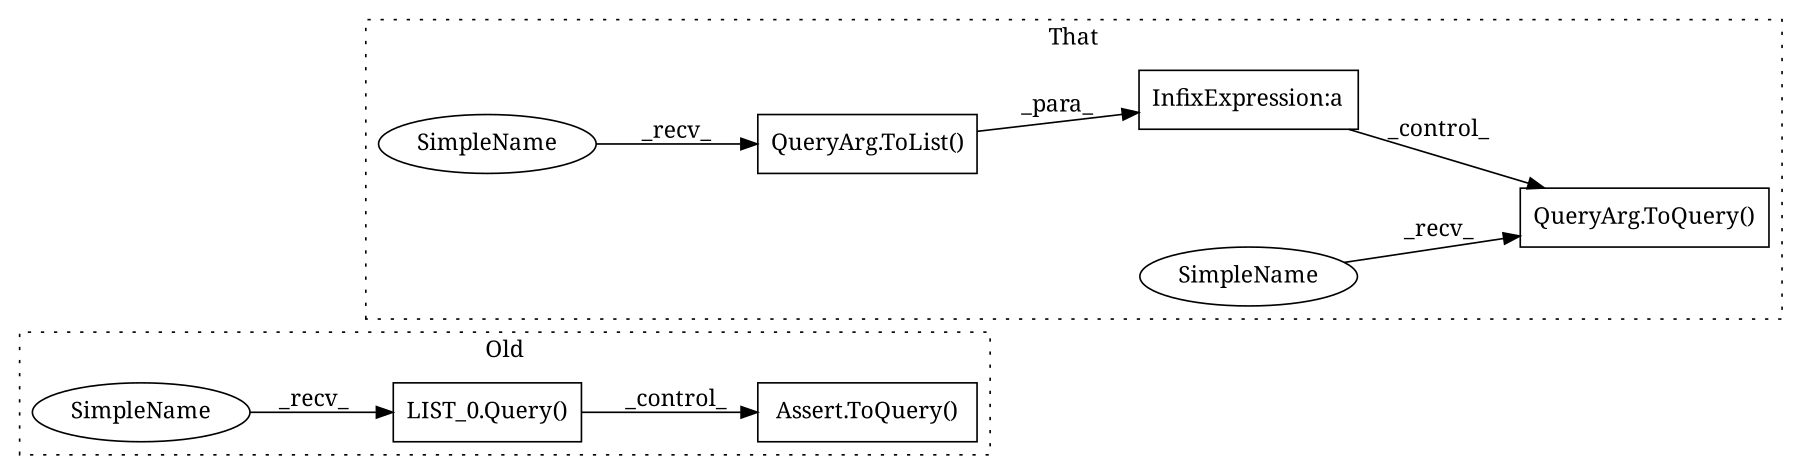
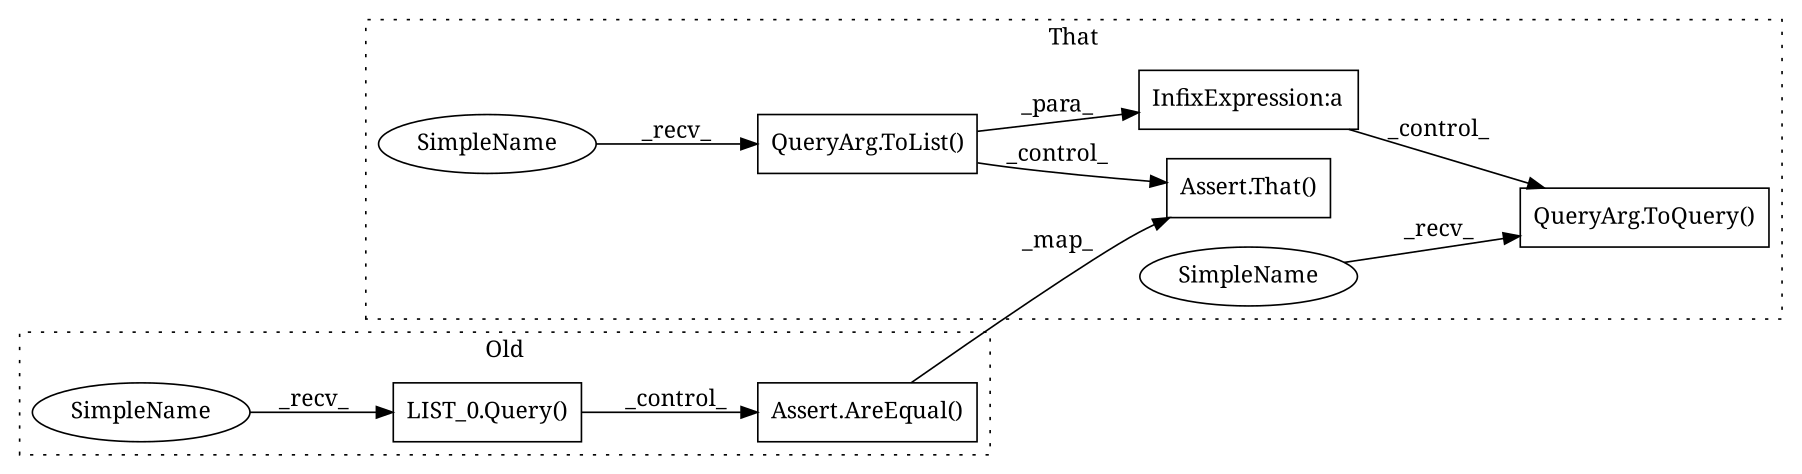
  digraph {
    fontname="Noto Serif"
    rankdir=LR
    node [a=32 fontname="Noto Serif" l=3 shape=box]
    edge [fontname="Noto Serif"]
-   n1 [l="9,1" label="Assert.ToQuery()" s="3492,3561"]
+   n1 [l="9,1" label="Assert.AreEqual()" s="3492,3561"]
    n2 [l=7 label="LIST_0.Query()" s=3546]
    n3 [a=42 l=6 label=SimpleName s=3539 shape=ellipse]
+   n4 [l="5,1" label="Assert.That()" s="4084,4150"]
    n5 [l=8 label="QueryArg.ToList()" s=4029]
    n6 [l=9 label="QueryArg.ToQuery()" s=4476]
    n7 [a=27 l=-27 label="InfixExpression:a" s=4313]
    n8 [a=42 label=SimpleName s=4025 shape=ellipse]
    n9 [a=42 label=SimpleName s=4472 shape=ellipse]
    subgraph cluster_1 {
      label=Old
      style=dotted
      n1
      n2
      n3
    }
    subgraph cluster_2 {
      label=That
      style=dotted
+     n4
      n5
      n6
      n7
      n8
      n9
    }
+   n1 -> n4 [label=_map_]
    n2 -> n1 [label=_control_]
    n3 -> n2 [label=_recv_]
+   n5 -> n4 [label=_control_]
    n5 -> n7 [label=_para_]
    n7 -> n6 [label=_control_]
    n8 -> n5 [label=_recv_]
    n9 -> n6 [label=_recv_]
  }
